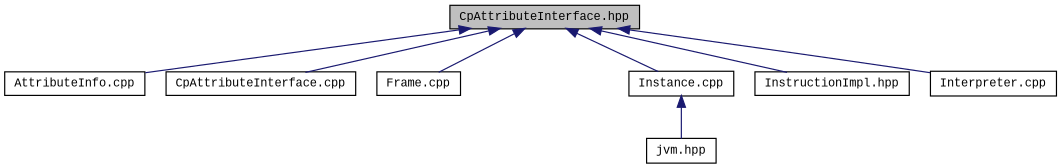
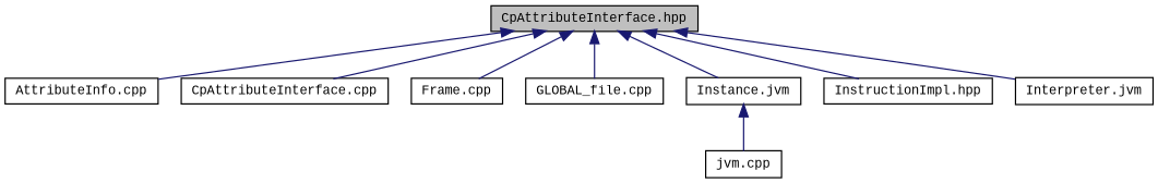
  digraph {
    fontname="Liberation Mono"
    node [color=black fillcolor=white fontname="Liberation Mono" fontsize=10 shape=record style=filled]
    edge [color=midnightblue dir=back fontname="Liberation Mono" fontsize=10 labelfontname=Helvetica labelfontsize=10 style=solid]
    n1 [fillcolor=grey75 fontcolor=black height=0.2 label="CpAttributeInterface.hpp" width=0.4]
    n2 [height=0.2 label="AttributeInfo.cpp" width=0.4]
    n3 [height=0.2 label="CpAttributeInterface.cpp" width=0.4]
    n4 [height=0.2 label="Frame.cpp" width=0.4]
-   n6 [height=0.2 label="Instance.cpp" width=0.4]
+   n5 [height=0.2 label="GLOBAL_file.cpp" width=0.4]
+   n6 [height=0.2 label="Instance.jvm" width=0.4]
    n7 [height=0.2 label="InstructionImpl.hpp" width=0.4]
-   n8 [height=0.2 label="Interpreter.cpp" width=0.4]
-   n9 [height=0.2 label="jvm.hpp" width=0.4]
+   n8 [height=0.2 label="Interpreter.jvm" width=0.4]
+   n9 [height=0.2 label="jvm.cpp" width=0.4]
    n1 -> n2
    n1 -> n3
    n1 -> n4
+   n1 -> n5
    n1 -> n6
    n1 -> n7
    n1 -> n8
    n6 -> n9
  }
